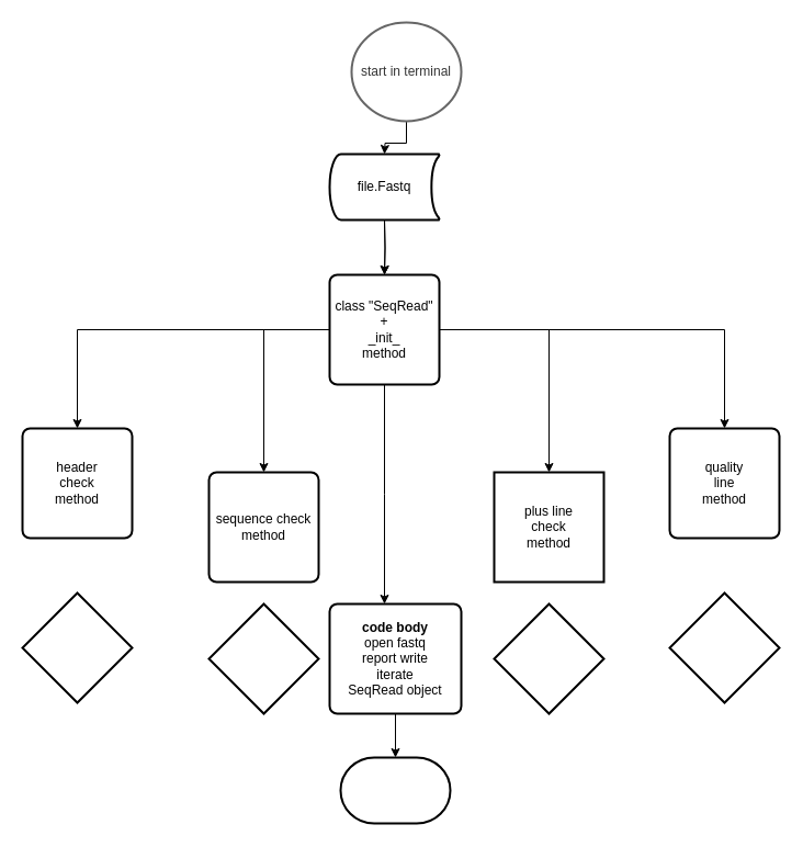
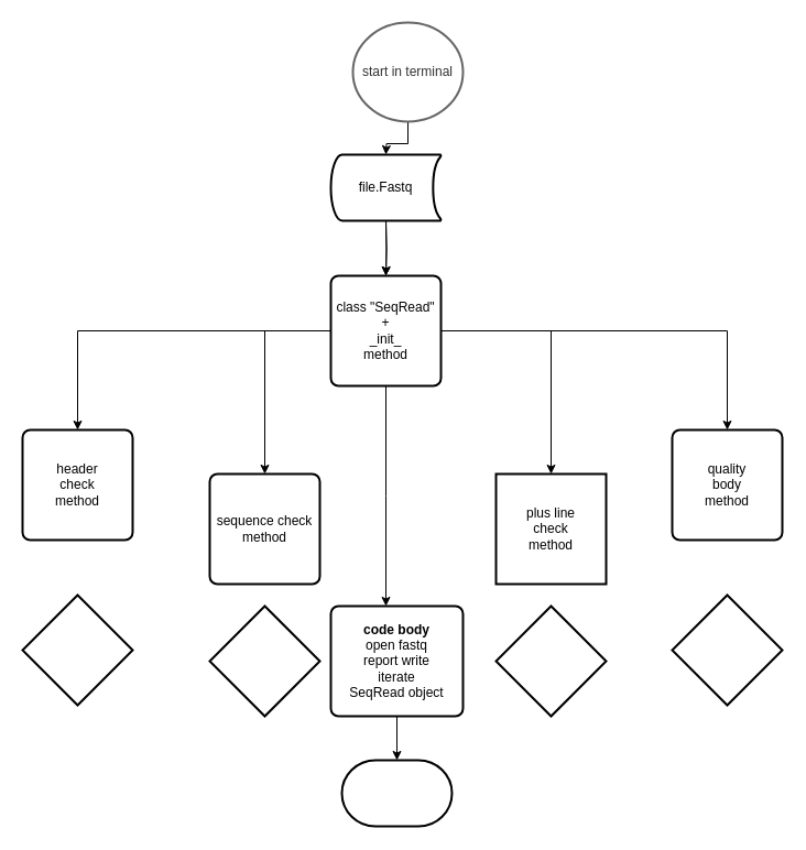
  <mxCell id="0" />
  <mxCell id="1" parent="0" />
  <mxCell id="2" value="" style="edgeStyle=orthogonalEdgeStyle;rounded=0;orthogonalLoop=1;jettySize=auto;html=1;" parent="1" source="3" edge="1"><mxGeometry relative="1" as="geometry"><mxPoint x="350" y="140" as="targetPoint" /></mxGeometry></mxCell>
  <mxCell id="3" value="start in terminal" style="strokeWidth=2;html=1;shape=mxgraph.flowchart.start_1;whiteSpace=wrap;fillColor=#ffffff;strokeColor=#666666;fontColor=#333333;gradientColor=#ffffff;gradientDirection=east;" parent="1" vertex="1"><mxGeometry x="320" y="20" width="100" height="90" as="geometry" /></mxCell>
  <mxCell id="4" value="" style="edgeStyle=orthogonalEdgeStyle;rounded=0;orthogonalLoop=1;jettySize=auto;html=1;" parent="1" target="11" edge="1"><mxGeometry relative="1" as="geometry"><mxPoint x="350" y="200" as="sourcePoint" /></mxGeometry></mxCell>
  <mxCell id="5" value="" style="edgeStyle=orthogonalEdgeStyle;rounded=0;orthogonalLoop=1;jettySize=auto;html=1;" parent="1" target="11" edge="1"><mxGeometry relative="1" as="geometry"><mxPoint x="350" y="200" as="sourcePoint" /></mxGeometry></mxCell>
  <mxCell id="6" value="" style="edgeStyle=orthogonalEdgeStyle;rounded=0;orthogonalLoop=1;jettySize=auto;html=1;" parent="1" source="11" target="15" edge="1"><mxGeometry relative="1" as="geometry" /></mxCell>
  <mxCell id="7" value="" style="edgeStyle=orthogonalEdgeStyle;rounded=0;orthogonalLoop=1;jettySize=auto;html=1;" parent="1" source="11" target="14" edge="1"><mxGeometry relative="1" as="geometry"><Array as="points"><mxPoint x="660" y="300" /></Array></mxGeometry></mxCell>
  <mxCell id="8" value="" style="edgeStyle=orthogonalEdgeStyle;rounded=0;orthogonalLoop=1;jettySize=auto;html=1;" parent="1" source="11" target="13" edge="1"><mxGeometry relative="1" as="geometry" /></mxCell>
  <mxCell id="9" value="" style="edgeStyle=orthogonalEdgeStyle;rounded=0;orthogonalLoop=1;jettySize=auto;html=1;" parent="1" source="11" target="12" edge="1"><mxGeometry relative="1" as="geometry" /></mxCell>
  <mxCell id="10" value="" style="edgeStyle=orthogonalEdgeStyle;rounded=0;orthogonalLoop=1;jettySize=auto;html=1;" edge="1" parent="1" source="11"><mxGeometry relative="1" as="geometry"><mxPoint x="350" y="550" as="targetPoint" /></mxGeometry></mxCell>
  <mxCell id="11" value="&lt;div&gt;class &quot;SeqRead&quot;&lt;/div&gt;&lt;div&gt;+&lt;/div&gt;&lt;div&gt;_init_&lt;/div&gt;&lt;div&gt;method&lt;br&gt;&lt;/div&gt;" style="rounded=1;whiteSpace=wrap;html=1;absoluteArcSize=1;arcSize=14;strokeWidth=2;fillColor=#ffffff;gradientColor=#ffffff;direction=west;" parent="1" vertex="1"><mxGeometry x="300" y="250" width="100" height="100" as="geometry" /></mxCell>
  <mxCell id="12" value="&lt;div&gt;plus line&lt;/div&gt;&lt;div&gt;check&lt;br&gt;&lt;/div&gt;&lt;div&gt;method&lt;br&gt;&lt;/div&gt;" style="whiteSpace=wrap;html=1;absoluteArcSize=1;arcSize=14;strokeWidth=2;fillColor=#ffffff;gradientColor=#ffffff;direction=west;rounded=0;" parent="1" vertex="1"><mxGeometry x="450" y="430" width="100" height="100" as="geometry" /></mxCell>
  <mxCell id="13" value="sequence check&lt;br&gt;&lt;div&gt;method&lt;br&gt;&lt;/div&gt;" style="rounded=1;whiteSpace=wrap;html=1;absoluteArcSize=1;arcSize=14;strokeWidth=2;fillColor=#ffffff;gradientColor=#ffffff;direction=west;" parent="1" vertex="1"><mxGeometry x="190" y="430" width="100" height="100" as="geometry" /></mxCell>
- <mxCell id="14" value="&lt;div&gt;quality &lt;br&gt;&lt;/div&gt;&lt;div&gt;line&lt;br&gt;&lt;/div&gt;&lt;div&gt;method&lt;br&gt;&lt;/div&gt;" style="rounded=1;whiteSpace=wrap;html=1;absoluteArcSize=1;arcSize=14;strokeWidth=2;fillColor=#ffffff;gradientColor=#ffffff;direction=west;" parent="1" vertex="1"><mxGeometry x="610" y="390" width="100" height="100" as="geometry" /></mxCell>
+ <mxCell id="14" value="&lt;div&gt;quality &lt;br&gt;&lt;/div&gt;&lt;div&gt;body&lt;br&gt;&lt;/div&gt;&lt;div&gt;method&lt;br&gt;&lt;/div&gt;" style="rounded=1;whiteSpace=wrap;html=1;absoluteArcSize=1;arcSize=14;strokeWidth=2;fillColor=#ffffff;gradientColor=#ffffff;direction=west;" parent="1" vertex="1"><mxGeometry x="610" y="390" width="100" height="100" as="geometry" /></mxCell>
  <mxCell id="15" value="&lt;div&gt;header &lt;br&gt;&lt;/div&gt;&lt;div&gt;check&lt;/div&gt;&lt;div&gt;method&lt;br&gt;&lt;/div&gt;" style="rounded=1;whiteSpace=wrap;html=1;absoluteArcSize=1;arcSize=14;strokeWidth=2;fillColor=#ffffff;gradientColor=#ffffff;direction=west;" parent="1" vertex="1"><mxGeometry x="20" y="390" width="100" height="100" as="geometry" /></mxCell>
  <mxCell id="16" value="file.Fastq" style="strokeWidth=2;html=1;shape=mxgraph.flowchart.stored_data;whiteSpace=wrap;fillColor=#ffffff;gradientColor=#ffffff;" parent="1" vertex="1"><mxGeometry x="300" y="140" width="100" height="60" as="geometry" /></mxCell>
  <mxCell id="17" value="" style="strokeWidth=2;html=1;shape=mxgraph.flowchart.decision;whiteSpace=wrap;" vertex="1" parent="1"><mxGeometry x="20" y="540" width="100" height="100" as="geometry" /></mxCell>
  <mxCell id="18" value="" style="strokeWidth=2;html=1;shape=mxgraph.flowchart.decision;whiteSpace=wrap;" vertex="1" parent="1"><mxGeometry x="190" y="550" width="100" height="100" as="geometry" /></mxCell>
  <mxCell id="19" value="" style="strokeWidth=2;html=1;shape=mxgraph.flowchart.decision;whiteSpace=wrap;" vertex="1" parent="1"><mxGeometry x="450" y="550" width="100" height="100" as="geometry" /></mxCell>
  <mxCell id="20" value="" style="strokeWidth=2;html=1;shape=mxgraph.flowchart.decision;whiteSpace=wrap;" vertex="1" parent="1"><mxGeometry x="610" y="540" width="100" height="100" as="geometry" /></mxCell>
  <mxCell id="21" value="" style="edgeStyle=orthogonalEdgeStyle;rounded=0;orthogonalLoop=1;jettySize=auto;html=1;" edge="1" parent="1" source="22" target="23"><mxGeometry relative="1" as="geometry" /></mxCell>
  <mxCell id="22" value="&lt;div&gt;&lt;b&gt;code body&lt;/b&gt;&lt;/div&gt;&lt;div&gt;open fastq&lt;/div&gt;&lt;div&gt;report write&lt;br&gt;&lt;/div&gt;&lt;div&gt;iterate&lt;/div&gt;&lt;div&gt;SeqRead object&lt;br&gt;&lt;/div&gt;" style="rounded=1;whiteSpace=wrap;html=1;absoluteArcSize=1;arcSize=14;strokeWidth=2;" vertex="1" parent="1"><mxGeometry x="300" y="550" width="120" height="100" as="geometry" /></mxCell>
  <mxCell id="23" value="" style="strokeWidth=2;html=1;shape=mxgraph.flowchart.terminator;whiteSpace=wrap;" vertex="1" parent="1"><mxGeometry x="310" y="690" width="100" height="60" as="geometry" /></mxCell>
